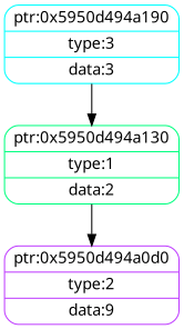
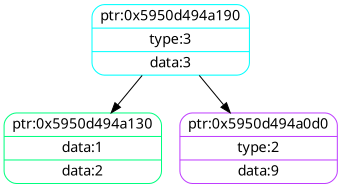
  digraph {
    fontname="Noto Sans"
    rankdir=TB
    node [fontname="Noto Sans" shape=record style=rounded]
    edge [fontname="Noto Sans"]
    n1 [color=aqua label="{ ptr:0x5950d494a190 | type:3 | data:3 }"]
-   n2 [color=springgreen label="{ ptr:0x5950d494a130 | type:1 | data:2 }"]
+   n2 [color=springgreen label="{ ptr:0x5950d494a130 | data:1 | data:2 }"]
    n3 [color=darkorchid1 label="{ ptr:0x5950d494a0d0 | type:2 | data:9 }"]
    n1 -> n2
-   n2 -> n3
+   n1 -> n3
  }
